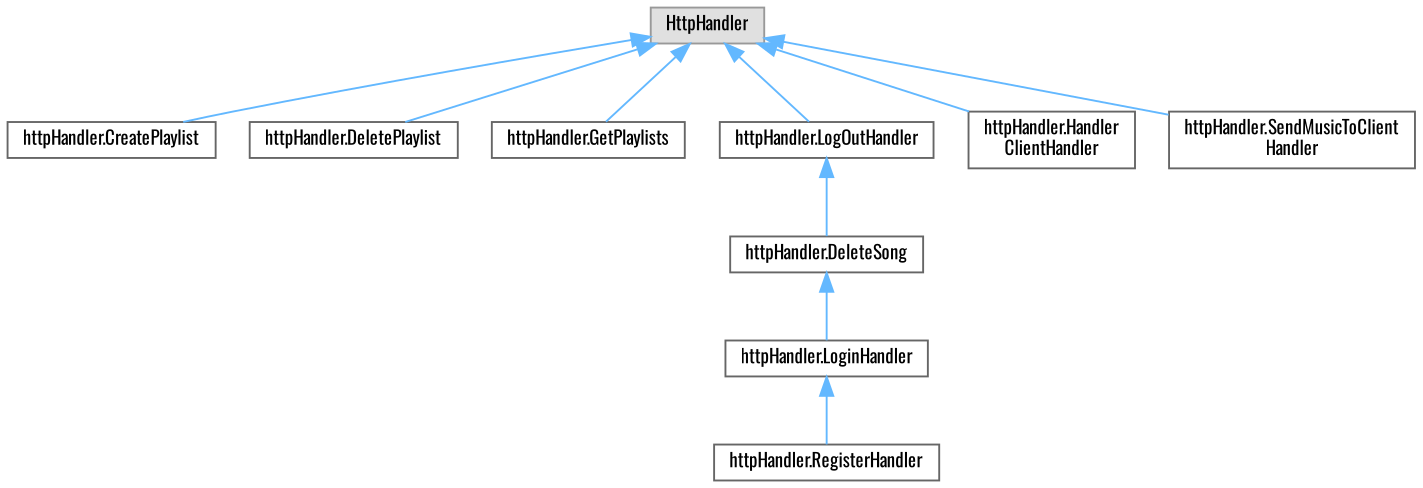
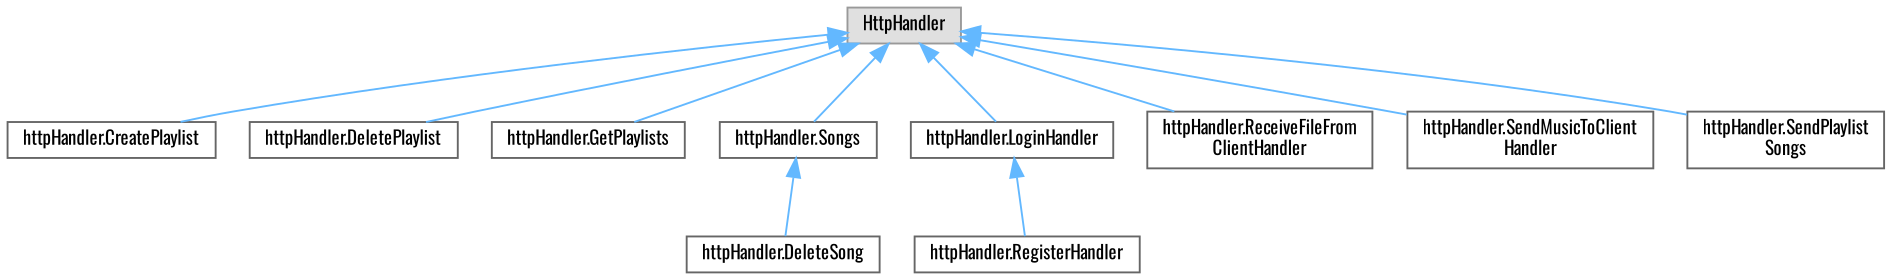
  digraph {
    fontname=Oswald
    rankdir=TB
    node [color=grey40 fillcolor=white fontname=Oswald fontsize=10 shape=box style=filled]
    edge [color=steelblue1 dir=back fontname=Oswald fontsize=10 labelfontname=Helvetica labelfontsize=10 style=solid]
    n1 [color=grey60 fillcolor="#E0E0E0" height=0.2 label=HttpHandler width=0.4]
    n2 [height=0.2 label="httpHandler.CreatePlaylist" width=0.4]
    n3 [height=0.2 label="httpHandler.DeletePlaylist" width=0.4]
    n4 [height=0.2 label="httpHandler.GetPlaylists" width=0.4]
-   n5 [height=0.2 label="httpHandler.LogOutHandler" width=0.4]
+   n5 [height=0.2 label="httpHandler.Songs" width=0.4]
    n6 [height=0.2 label="httpHandler.LoginHandler" width=0.4]
-   n7 [height=0.2 label="httpHandler.Handler\lClientHandler" width=0.4]
+   n7 [height=0.2 label="httpHandler.ReceiveFileFrom\lClientHandler" width=0.4]
    n8 [height=0.2 label="httpHandler.SendMusicToClient\lHandler" width=0.4]
+   n9 [height=0.2 label="httpHandler.SendPlaylist\lSongs" width=0.4]
    n10 [height=0.2 label="httpHandler.DeleteSong" width=0.4]
    n11 [height=0.2 label="httpHandler.RegisterHandler" width=0.4]
    n1 -> n2
    n1 -> n3
    n1 -> n4
    n1 -> n5
-   n10 -> n6
+   n1 -> n6
    n1 -> n7
    n1 -> n8
+   n1 -> n9
    n5 -> n10
    n6 -> n11
  }
